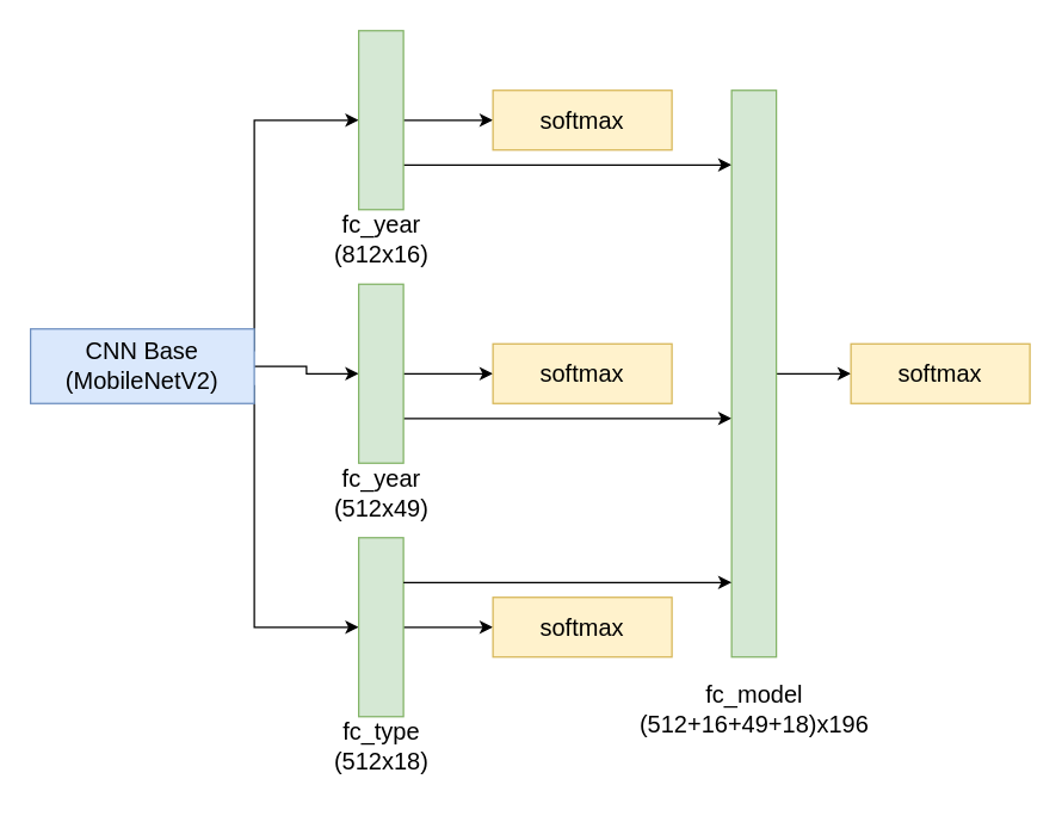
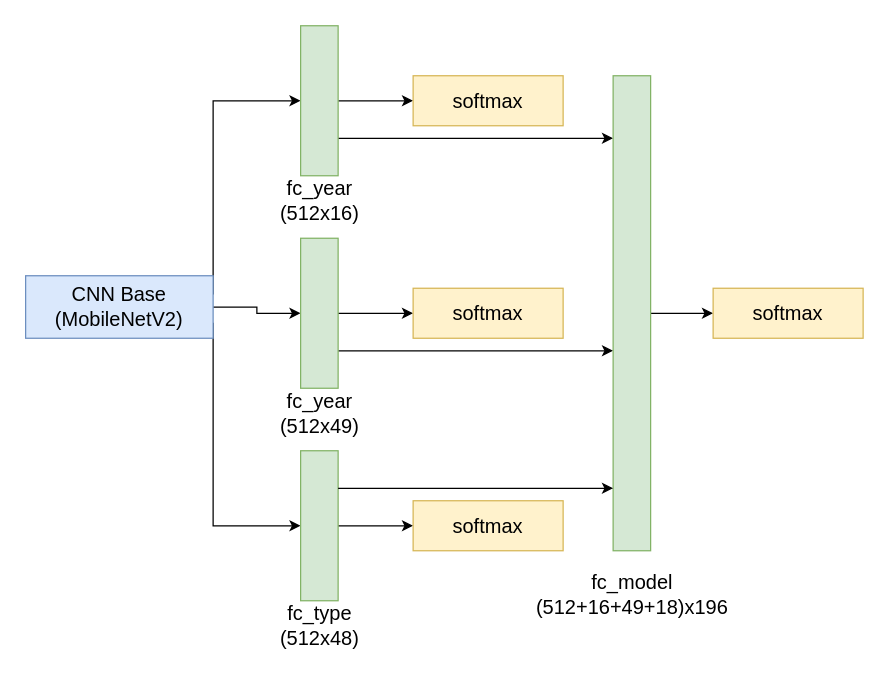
  <mxCell id="0" />
  <mxCell id="1" parent="0" />
  <mxCell id="2" style="edgeStyle=orthogonalEdgeStyle;rounded=0;orthogonalLoop=1;jettySize=auto;html=1;entryX=0;entryY=0.5;entryDx=0;entryDy=0;fontSize=16;" parent="1" source="5" target="8" edge="1"><mxGeometry relative="1" as="geometry" /></mxCell>
  <mxCell id="3" style="edgeStyle=orthogonalEdgeStyle;rounded=0;orthogonalLoop=1;jettySize=auto;html=1;exitX=1;exitY=0.25;exitDx=0;exitDy=0;entryX=0;entryY=0.5;entryDx=0;entryDy=0;fontSize=16;" parent="1" source="5" target="12" edge="1"><mxGeometry relative="1" as="geometry"><Array as="points"><mxPoint x="170" y="235" /><mxPoint x="170" y="80" /></Array></mxGeometry></mxCell>
  <mxCell id="4" style="edgeStyle=orthogonalEdgeStyle;rounded=0;orthogonalLoop=1;jettySize=auto;html=1;exitX=1;exitY=0.75;exitDx=0;exitDy=0;entryX=0;entryY=0.5;entryDx=0;entryDy=0;fontSize=16;" parent="1" source="5" target="15" edge="1"><mxGeometry relative="1" as="geometry"><Array as="points"><mxPoint x="170" y="265" /><mxPoint x="170" y="420" /></Array></mxGeometry></mxCell>
  <mxCell id="5" value="CNN Base&lt;div style=&quot;font-size: 16px;&quot;&gt;(MobileNetV2)&lt;/div&gt;" style="rounded=0;whiteSpace=wrap;html=1;fontSize=16;fillColor=#dae8fc;strokeColor=#6c8ebf;" parent="1" vertex="1"><mxGeometry x="20" y="220" width="150" height="50" as="geometry" /></mxCell>
  <mxCell id="6" value="" style="edgeStyle=orthogonalEdgeStyle;rounded=0;orthogonalLoop=1;jettySize=auto;html=1;fontSize=16;" parent="1" source="8" target="18" edge="1"><mxGeometry relative="1" as="geometry" /></mxCell>
  <mxCell id="7" style="edgeStyle=orthogonalEdgeStyle;rounded=0;orthogonalLoop=1;jettySize=auto;html=1;exitX=1;exitY=0.75;exitDx=0;exitDy=0;fontSize=16;" parent="1" source="8" target="21" edge="1"><mxGeometry relative="1" as="geometry"><Array as="points"><mxPoint x="490" y="280" /><mxPoint x="490" y="280" /></Array></mxGeometry></mxCell>
  <mxCell id="8" value="" style="rounded=0;whiteSpace=wrap;html=1;fontSize=16;fillColor=#d5e8d4;strokeColor=#82b366;" parent="1" vertex="1"><mxGeometry x="240" y="190" width="30" height="120" as="geometry" /></mxCell>
  <mxCell id="9" value="fc_year&lt;div style=&quot;font-size: 16px;&quot;&gt;(512x49)&lt;/div&gt;" style="text;html=1;align=center;verticalAlign=middle;resizable=0;points=[];autosize=1;strokeColor=none;fillColor=none;fontSize=16;" parent="1" vertex="1"><mxGeometry x="210" y="305" width="90" height="50" as="geometry" /></mxCell>
  <mxCell id="10" value="" style="edgeStyle=orthogonalEdgeStyle;rounded=0;orthogonalLoop=1;jettySize=auto;html=1;fontSize=16;" parent="1" source="12" target="17" edge="1"><mxGeometry relative="1" as="geometry" /></mxCell>
  <mxCell id="11" style="edgeStyle=orthogonalEdgeStyle;rounded=0;orthogonalLoop=1;jettySize=auto;html=1;exitX=1;exitY=0.75;exitDx=0;exitDy=0;fontSize=16;" parent="1" source="12" target="21" edge="1"><mxGeometry relative="1" as="geometry"><Array as="points"><mxPoint x="500" y="110" /><mxPoint x="500" y="110" /></Array></mxGeometry></mxCell>
  <mxCell id="12" value="" style="rounded=0;whiteSpace=wrap;html=1;fontSize=16;fillColor=#d5e8d4;strokeColor=#82b366;" parent="1" vertex="1"><mxGeometry x="240" y="20" width="30" height="120" as="geometry" /></mxCell>
- <mxCell id="13" value="fc_year&lt;div style=&quot;font-size: 16px;&quot;&gt;(812x16)&lt;/div&gt;" style="text;html=1;align=center;verticalAlign=middle;resizable=0;points=[];autosize=1;strokeColor=none;fillColor=none;fontSize=16;" parent="1" vertex="1"><mxGeometry x="210" y="135" width="90" height="50" as="geometry" /></mxCell>
+ <mxCell id="13" value="fc_year&lt;div style=&quot;font-size: 16px;&quot;&gt;(512x16)&lt;/div&gt;" style="text;html=1;align=center;verticalAlign=middle;resizable=0;points=[];autosize=1;strokeColor=none;fillColor=none;fontSize=16;" parent="1" vertex="1"><mxGeometry x="210" y="135" width="90" height="50" as="geometry" /></mxCell>
  <mxCell id="14" value="" style="edgeStyle=orthogonalEdgeStyle;rounded=0;orthogonalLoop=1;jettySize=auto;html=1;fontSize=16;" parent="1" source="15" target="19" edge="1"><mxGeometry relative="1" as="geometry" /></mxCell>
  <mxCell id="15" value="" style="rounded=0;whiteSpace=wrap;html=1;fontSize=16;fillColor=#d5e8d4;strokeColor=#82b366;" parent="1" vertex="1"><mxGeometry x="240" y="360" width="30" height="120" as="geometry" /></mxCell>
- <mxCell id="16" value="fc_type&lt;div style=&quot;font-size: 16px;&quot;&gt;(512x18)&lt;/div&gt;" style="text;html=1;align=center;verticalAlign=middle;resizable=0;points=[];autosize=1;strokeColor=none;fillColor=none;fontSize=16;" parent="1" vertex="1"><mxGeometry x="210" y="475" width="90" height="50" as="geometry" /></mxCell>
+ <mxCell id="16" value="fc_type&lt;div style=&quot;font-size: 16px;&quot;&gt;(512x48)&lt;/div&gt;" style="text;html=1;align=center;verticalAlign=middle;resizable=0;points=[];autosize=1;strokeColor=none;fillColor=none;fontSize=16;" parent="1" vertex="1"><mxGeometry x="210" y="475" width="90" height="50" as="geometry" /></mxCell>
  <mxCell id="17" value="softmax" style="rounded=0;whiteSpace=wrap;html=1;fontSize=16;fillColor=#fff2cc;strokeColor=#d6b656;" parent="1" vertex="1"><mxGeometry x="330" y="60" width="120" height="40" as="geometry" /></mxCell>
  <mxCell id="18" value="softmax" style="rounded=0;whiteSpace=wrap;html=1;fontSize=16;fillColor=#fff2cc;strokeColor=#d6b656;" parent="1" vertex="1"><mxGeometry x="330" y="230" width="120" height="40" as="geometry" /></mxCell>
  <mxCell id="19" value="softmax" style="rounded=0;whiteSpace=wrap;html=1;fontSize=16;fillColor=#fff2cc;strokeColor=#d6b656;" parent="1" vertex="1"><mxGeometry x="330" y="400" width="120" height="40" as="geometry" /></mxCell>
  <mxCell id="20" value="" style="edgeStyle=orthogonalEdgeStyle;rounded=0;orthogonalLoop=1;jettySize=auto;html=1;entryX=0;entryY=0.5;entryDx=0;entryDy=0;" parent="1" source="21" target="24" edge="1"><mxGeometry relative="1" as="geometry"><Array as="points"><mxPoint x="530" y="250" /><mxPoint x="530" y="250" /></Array></mxGeometry></mxCell>
  <mxCell id="21" value="" style="rounded=0;whiteSpace=wrap;html=1;fontSize=16;fillColor=#d5e8d4;strokeColor=#82b366;" parent="1" vertex="1"><mxGeometry x="490" y="60" width="30" height="380" as="geometry" /></mxCell>
  <mxCell id="22" style="edgeStyle=orthogonalEdgeStyle;rounded=0;orthogonalLoop=1;jettySize=auto;html=1;exitX=1;exitY=0.25;exitDx=0;exitDy=0;fontSize=16;" parent="1" source="15" target="21" edge="1"><mxGeometry relative="1" as="geometry"><mxPoint x="550" y="390" as="targetPoint" /><Array as="points"><mxPoint x="490" y="390" /><mxPoint x="490" y="390" /></Array></mxGeometry></mxCell>
  <mxCell id="23" value="fc_model&lt;br style=&quot;font-size: 16px;&quot;&gt;(512+16+49+18)x196" style="text;html=1;align=center;verticalAlign=middle;resizable=0;points=[];autosize=1;strokeColor=none;fillColor=none;fontSize=16;rotation=0;" parent="1" vertex="1"><mxGeometry x="415" y="450" width="180" height="50" as="geometry" /></mxCell>
  <mxCell id="24" value="softmax" style="rounded=0;whiteSpace=wrap;html=1;fontSize=16;fillColor=#fff2cc;strokeColor=#d6b656;" parent="1" vertex="1"><mxGeometry x="570" y="230" width="120" height="40" as="geometry" /></mxCell>
